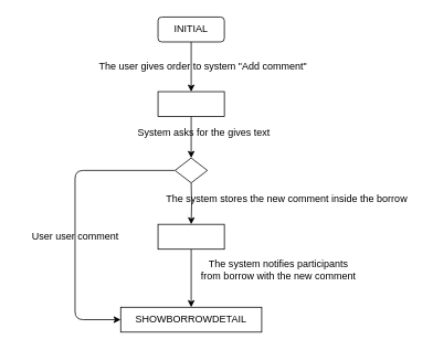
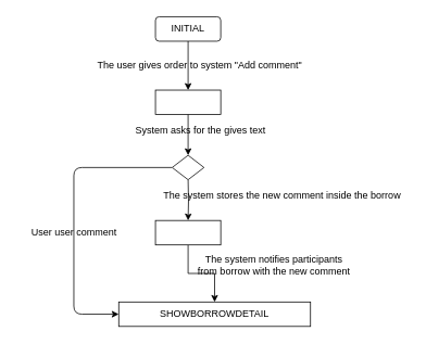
  <mxCell id="0" />
  <mxCell id="1" parent="0" />
  <mxCell id="2" value="" style="edgeStyle=orthogonalEdgeStyle;rounded=0;orthogonalLoop=1;jettySize=auto;html=1;" parent="1" source="3" target="4" edge="1"><mxGeometry relative="1" as="geometry" /></mxCell>
  <mxCell id="3" value="INITIAL" style="whiteSpace=wrap;html=1;rounded=1;" parent="1" vertex="1"><mxGeometry x="190" y="20" width="80" height="30" as="geometry" /></mxCell>
  <mxCell id="4" value="" style="rounded=0;whiteSpace=wrap;html=1;" parent="1" vertex="1"><mxGeometry x="190" y="110" width="80" height="30" as="geometry" /></mxCell>
  <mxCell id="5" value="The user gives order to system &quot;Add comment&quot;" style="text;html=1;align=center;verticalAlign=middle;resizable=0;points=[];autosize=1;" parent="1" vertex="1"><mxGeometry x="109" y="70" width="270" height="20" as="geometry" /></mxCell>
  <mxCell id="6" value="" style="edgeStyle=orthogonalEdgeStyle;rounded=0;orthogonalLoop=1;jettySize=auto;html=1;" parent="1" target="11" edge="1"><mxGeometry relative="1" as="geometry"><mxPoint x="230" y="220" as="sourcePoint" /></mxGeometry></mxCell>
  <mxCell id="7" value="System asks for the gives text" style="text;html=1;align=center;verticalAlign=middle;resizable=0;points=[];autosize=1;" parent="1" vertex="1"><mxGeometry x="145" y="150" width="200" height="20" as="geometry" /></mxCell>
  <mxCell id="8" value="" style="endArrow=classic;html=1;exitX=0.5;exitY=1;exitDx=0;exitDy=0;entryX=0.5;entryY=0;entryDx=0;entryDy=0;" parent="1" source="4" edge="1"><mxGeometry width="50" height="50" relative="1" as="geometry"><mxPoint x="200" y="480" as="sourcePoint" /><mxPoint x="230" y="190" as="targetPoint" /></mxGeometry></mxCell>
  <mxCell id="9" value="User user comment" style="text;html=1;align=center;verticalAlign=middle;resizable=0;points=[];autosize=1;" parent="1" vertex="1"><mxGeometry x="20" y="275" width="140" height="20" as="geometry" /></mxCell>
  <mxCell id="10" value="" style="edgeStyle=orthogonalEdgeStyle;rounded=0;orthogonalLoop=1;jettySize=auto;html=1;" parent="1" source="11" target="14" edge="1"><mxGeometry relative="1" as="geometry" /></mxCell>
  <mxCell id="11" value="" style="rounded=0;whiteSpace=wrap;html=1;" parent="1" vertex="1"><mxGeometry x="190" y="270" width="80" height="30" as="geometry" /></mxCell>
  <mxCell id="12" value="The system stores the new comment inside the borrow" style="text;html=1;align=center;verticalAlign=middle;resizable=0;points=[];autosize=1;" parent="1" vertex="1"><mxGeometry x="190" y="230" width="310" height="20" as="geometry" /></mxCell>
  <mxCell id="13" value="&lt;div&gt;The system notifies participants&lt;/div&gt;&lt;div&gt;from borrow with the new comment&lt;/div&gt;" style="text;html=1;align=center;verticalAlign=middle;resizable=0;points=[];autosize=1;" parent="1" vertex="1"><mxGeometry x="235" y="310" width="200" height="30" as="geometry" /></mxCell>
- <mxCell id="14" value="SHOWBORROWDETAIL" style="rounded=0;whiteSpace=wrap;html=1;" parent="1" vertex="1"><mxGeometry x="145" y="370" width="170" height="30" as="geometry" /></mxCell>
+ <mxCell id="14" value="SHOWBORROWDETAIL" style="rounded=0;whiteSpace=wrap;html=1;" parent="1" vertex="1"><mxGeometry x="145" y="370" width="235" height="30" as="geometry" /></mxCell>
  <mxCell id="15" value="" style="endArrow=classic;html=1;entryX=0;entryY=0.5;entryDx=0;entryDy=0;" parent="1" target="14" edge="1"><mxGeometry width="50" height="50" relative="1" as="geometry"><mxPoint x="210" y="205" as="sourcePoint" /><mxPoint x="210" y="190" as="targetPoint" /><Array as="points"><mxPoint x="90" y="205" /><mxPoint x="90" y="385" /></Array></mxGeometry></mxCell>
  <mxCell id="16" value="" style="rhombus;whiteSpace=wrap;html=1;" parent="1" vertex="1"><mxGeometry x="210.5" y="190" width="39" height="30" as="geometry" /></mxCell>
